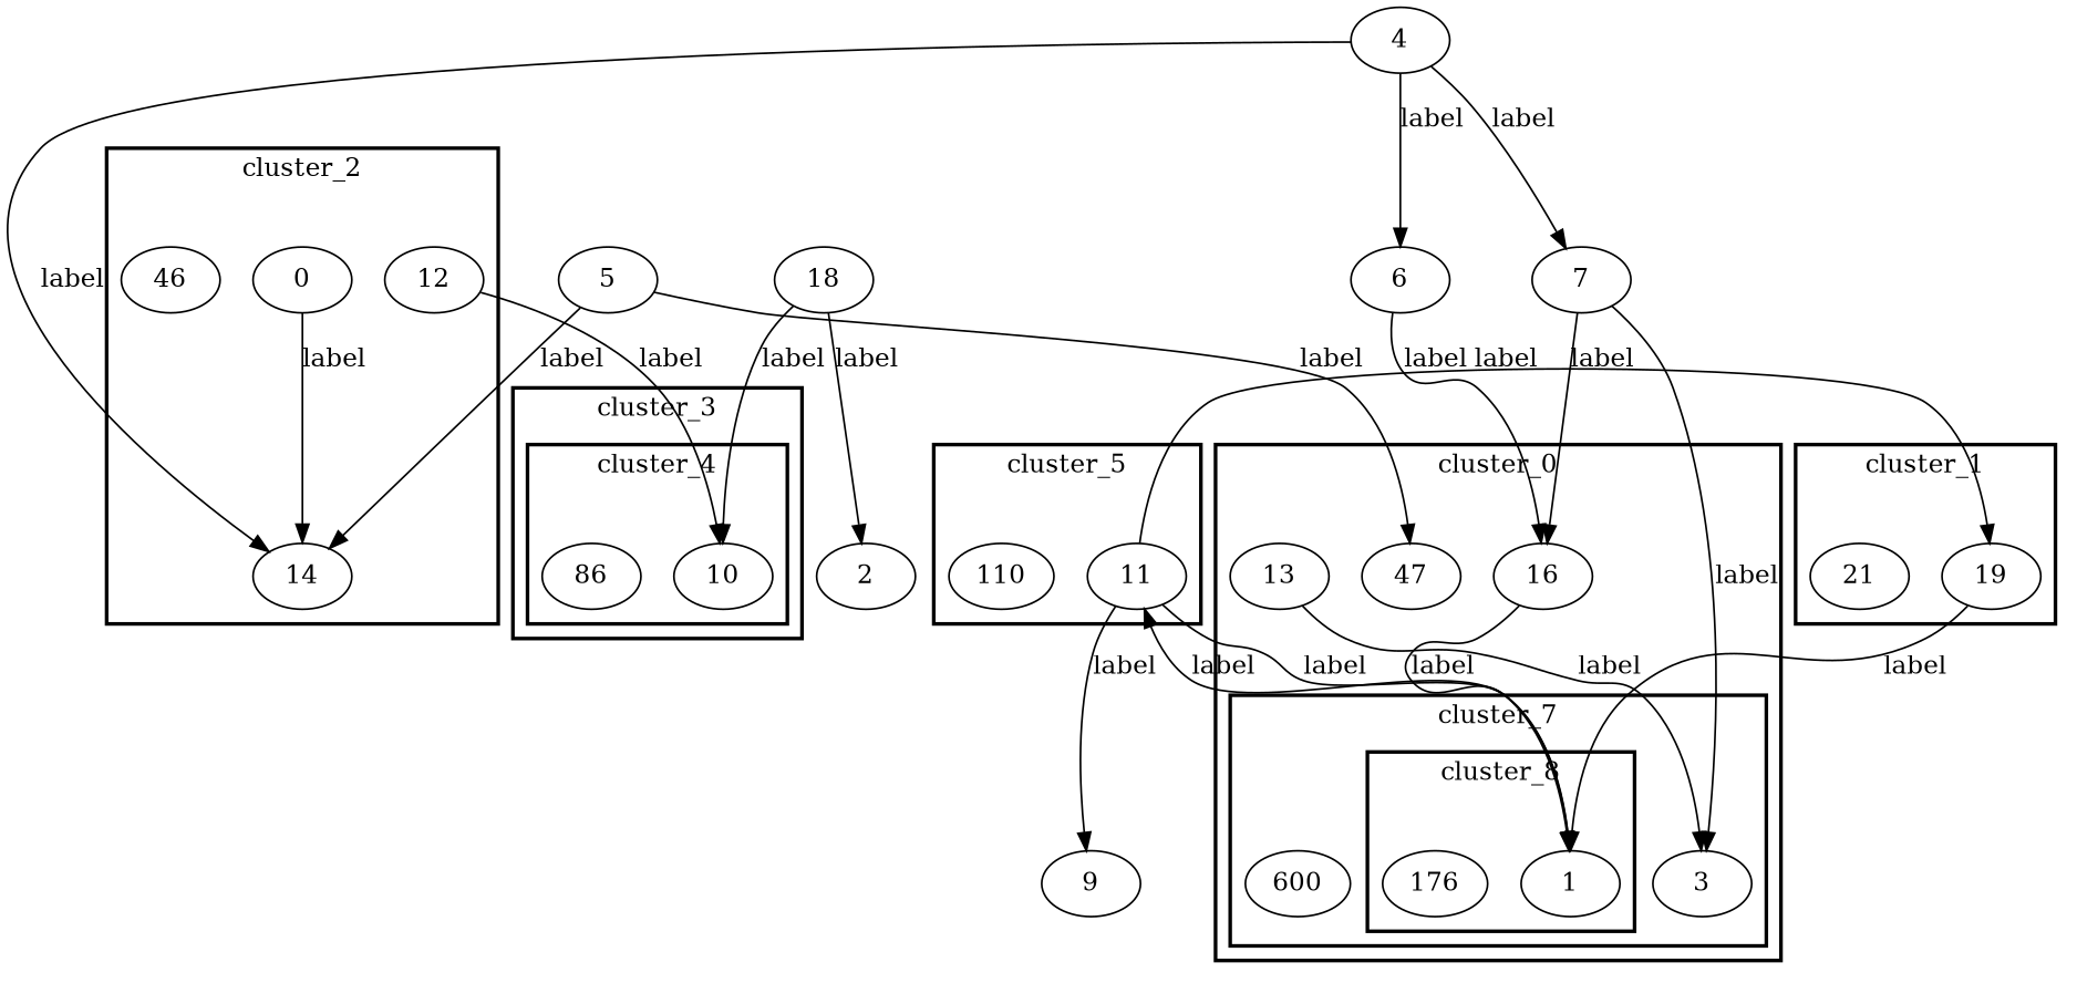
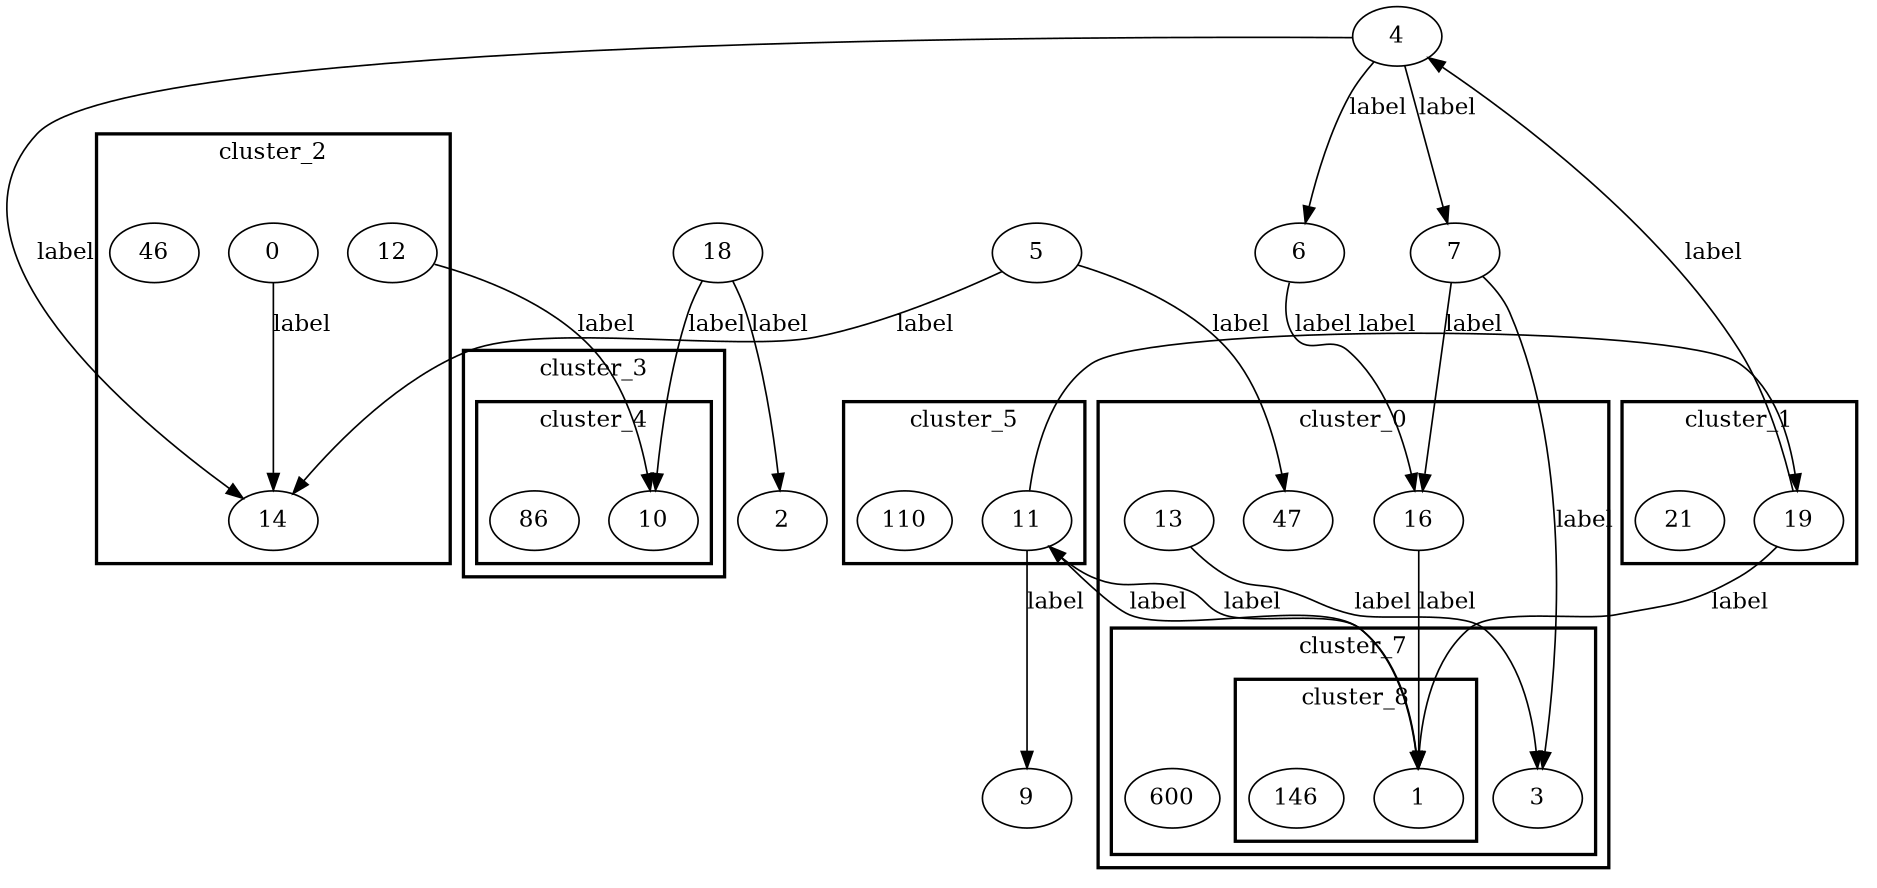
  digraph {
    splines=spline
    12
    0
    14
    46
    19
    21
    10
    n8 [label=86]
    11
    110
    1
-   176
+   176 [label=146]
    3
    n14 [label=600]
    n15 [label=47]
    16
    13
    4
    9
    7
    6
    5
    18
    2
    subgraph cluster_1 {
      label=cluster_2
      style=bold
      12
      0
      14
      46
    }
    subgraph cluster_2 {
      label=cluster_1
      style=bold
      19
      21
    }
    subgraph cluster_3 {
      label=cluster_3
      style=bold
      subgraph cluster_4 {
        label=cluster_4
        style=bold
        10
        n8
      }
    }
    subgraph cluster_5 {
      label=cluster_5
      style=bold
      11
      110
    }
    subgraph cluster_6 {
      label=cluster_0
      style=bold
      n15
      16
      13
      subgraph cluster_7 {
        label=cluster_7
        style=bold
        3
        n14
        subgraph cluster_8 {
          label=cluster_8
          style=bold
          1
          176
        }
      }
    }
    12 -> 10 [label=label]
    0 -> 14 [label=label]
    19 -> 1 [label=label]
+   19 -> 4 [label=label]
    11 -> 19 [label=label]
    11 -> 1 [label=label]
    11 -> 9 [label=label]
    1 -> 11 [label=label]
    16 -> 1 [label=label]
    13 -> 3 [label=label]
    4 -> 14 [label=label]
    4 -> 7 [label=label]
    4 -> 6 [label=label]
    7 -> 3 [label=label]
    7 -> 16 [label=label]
    6 -> 16 [label=label]
    5 -> 14 [label=label]
    5 -> n15 [label=label]
    18 -> 10 [label=label]
    18 -> 2 [label=label]
  }
